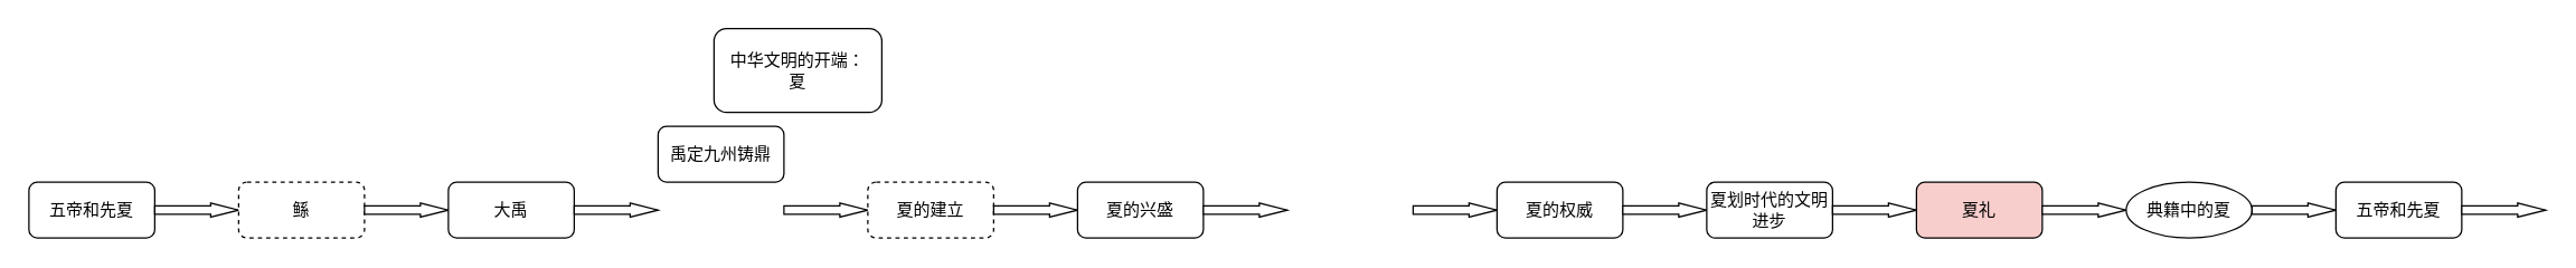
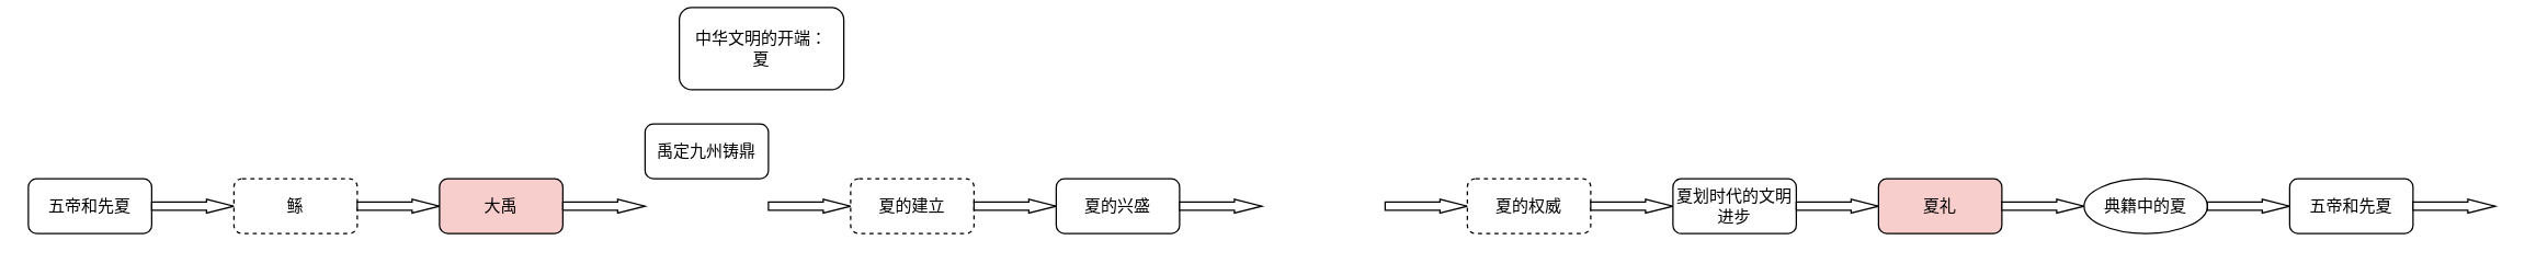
  <mxCell id="0" />
  <mxCell id="1" parent="0" />
- <mxCell id="2" value="中华文明的开端：&lt;br&gt;夏" style="whiteSpace=wrap;html=1;rounded=1;" vertex="1" parent="1"><mxGeometry x="510" y="20" width="120" height="60" as="geometry" /></mxCell>
+ <mxCell id="2" value="中华文明的开端：&lt;br&gt;夏" style="whiteSpace=wrap;html=1;rounded=1;" vertex="1" parent="1"><mxGeometry x="495" y="5" width="120" height="60" as="geometry" /></mxCell>
  <mxCell id="3" value="五帝和先夏" style="whiteSpace=wrap;html=1;rounded=1;" vertex="1" parent="1"><mxGeometry x="20" y="130" width="90" height="40" as="geometry" /></mxCell>
  <mxCell id="4" value="" style="html=1;shadow=0;dashed=0;align=center;verticalAlign=middle;shape=mxgraph.arrows2.arrow;dy=0.4;dx=20;notch=0;rounded=1;" vertex="1" parent="1"><mxGeometry x="110" y="145" width="60" height="10" as="geometry" /></mxCell>
  <mxCell id="5" value="鲧" style="whiteSpace=wrap;html=1;rounded=1;dashed=1;" vertex="1" parent="1"><mxGeometry x="170" y="130" width="90" height="40" as="geometry" /></mxCell>
  <mxCell id="6" value="" style="html=1;shadow=0;dashed=0;align=center;verticalAlign=middle;shape=mxgraph.arrows2.arrow;dy=0.4;dx=20;notch=0;rounded=1;" vertex="1" parent="1"><mxGeometry x="260" y="145" width="60" height="10" as="geometry" /></mxCell>
- <mxCell id="7" value="大禹" style="whiteSpace=wrap;html=1;rounded=1;" vertex="1" parent="1"><mxGeometry x="320" y="130" width="90" height="40" as="geometry" /></mxCell>
+ <mxCell id="7" value="大禹" style="whiteSpace=wrap;html=1;rounded=1;fillColor=#f8cecc;" vertex="1" parent="1"><mxGeometry x="320" y="130" width="90" height="40" as="geometry" /></mxCell>
  <mxCell id="8" value="" style="html=1;shadow=0;dashed=0;align=center;verticalAlign=middle;shape=mxgraph.arrows2.arrow;dy=0.4;dx=20;notch=0;rounded=1;" vertex="1" parent="1"><mxGeometry x="410" y="145" width="60" height="10" as="geometry" /></mxCell>
  <mxCell id="9" value="禹定九州铸鼎" style="whiteSpace=wrap;html=1;rounded=1;" vertex="1" parent="1"><mxGeometry x="470" y="90" width="90" height="40" as="geometry" /></mxCell>
  <mxCell id="10" value="" style="html=1;shadow=0;dashed=0;align=center;verticalAlign=middle;shape=mxgraph.arrows2.arrow;dy=0.4;dx=20;notch=0;rounded=1;" vertex="1" parent="1"><mxGeometry x="560" y="145" width="60" height="10" as="geometry" /></mxCell>
  <mxCell id="11" value="夏的建立" style="whiteSpace=wrap;html=1;rounded=1;dashed=1;" vertex="1" parent="1"><mxGeometry x="620" y="130" width="90" height="40" as="geometry" /></mxCell>
  <mxCell id="12" value="" style="html=1;shadow=0;dashed=0;align=center;verticalAlign=middle;shape=mxgraph.arrows2.arrow;dy=0.4;dx=20;notch=0;rounded=1;" vertex="1" parent="1"><mxGeometry x="710" y="145" width="60" height="10" as="geometry" /></mxCell>
  <mxCell id="13" value="夏的兴盛" style="whiteSpace=wrap;html=1;rounded=1;" vertex="1" parent="1"><mxGeometry x="770" y="130" width="90" height="40" as="geometry" /></mxCell>
  <mxCell id="14" value="" style="html=1;shadow=0;dashed=0;align=center;verticalAlign=middle;shape=mxgraph.arrows2.arrow;dy=0.4;dx=20;notch=0;rounded=1;" vertex="1" parent="1"><mxGeometry x="860" y="145" width="60" height="10" as="geometry" /></mxCell>
  <mxCell id="15" value="" style="html=1;shadow=0;dashed=0;align=center;verticalAlign=middle;shape=mxgraph.arrows2.arrow;dy=0.4;dx=20;notch=0;rounded=1;" vertex="1" parent="1"><mxGeometry x="1010" y="145" width="60" height="10" as="geometry" /></mxCell>
- <mxCell id="16" value="夏的权威" style="whiteSpace=wrap;html=1;rounded=1;" vertex="1" parent="1"><mxGeometry x="1070" y="130" width="90" height="40" as="geometry" /></mxCell>
+ <mxCell id="16" value="夏的权威" style="whiteSpace=wrap;html=1;rounded=1;dashed=1;" vertex="1" parent="1"><mxGeometry x="1070" y="130" width="90" height="40" as="geometry" /></mxCell>
  <mxCell id="17" value="" style="html=1;shadow=0;dashed=0;align=center;verticalAlign=middle;shape=mxgraph.arrows2.arrow;dy=0.4;dx=20;notch=0;rounded=1;" vertex="1" parent="1"><mxGeometry x="1160" y="145" width="60" height="10" as="geometry" /></mxCell>
  <mxCell id="18" value="夏划时代的文明进步" style="whiteSpace=wrap;html=1;rounded=1;" vertex="1" parent="1"><mxGeometry x="1220" y="130" width="90" height="40" as="geometry" /></mxCell>
  <mxCell id="19" value="" style="html=1;shadow=0;dashed=0;align=center;verticalAlign=middle;shape=mxgraph.arrows2.arrow;dy=0.4;dx=20;notch=0;rounded=1;" vertex="1" parent="1"><mxGeometry x="1310" y="145" width="60" height="10" as="geometry" /></mxCell>
  <mxCell id="20" value="夏礼" style="whiteSpace=wrap;html=1;rounded=1;fillColor=#f8cecc;" vertex="1" parent="1"><mxGeometry x="1370" y="130" width="90" height="40" as="geometry" /></mxCell>
  <mxCell id="21" value="" style="html=1;shadow=0;dashed=0;align=center;verticalAlign=middle;shape=mxgraph.arrows2.arrow;dy=0.4;dx=20;notch=0;rounded=1;" vertex="1" parent="1"><mxGeometry x="1460" y="145" width="60" height="10" as="geometry" /></mxCell>
  <mxCell id="22" value="典籍中的夏" style="ellipse;whiteSpace=wrap;html=1;" vertex="1" parent="1"><mxGeometry x="1520" y="130" width="90" height="40" as="geometry" /></mxCell>
  <mxCell id="23" value="" style="html=1;shadow=0;dashed=0;align=center;verticalAlign=middle;shape=mxgraph.arrows2.arrow;dy=0.4;dx=20;notch=0;rounded=1;" vertex="1" parent="1"><mxGeometry x="1610" y="145" width="60" height="10" as="geometry" /></mxCell>
  <mxCell id="24" value="五帝和先夏" style="whiteSpace=wrap;html=1;rounded=1;" vertex="1" parent="1"><mxGeometry x="1670" y="130" width="90" height="40" as="geometry" /></mxCell>
  <mxCell id="25" value="" style="html=1;shadow=0;dashed=0;align=center;verticalAlign=middle;shape=mxgraph.arrows2.arrow;dy=0.4;dx=20;notch=0;rounded=1;" vertex="1" parent="1"><mxGeometry x="1760" y="145" width="60" height="10" as="geometry" /></mxCell>
